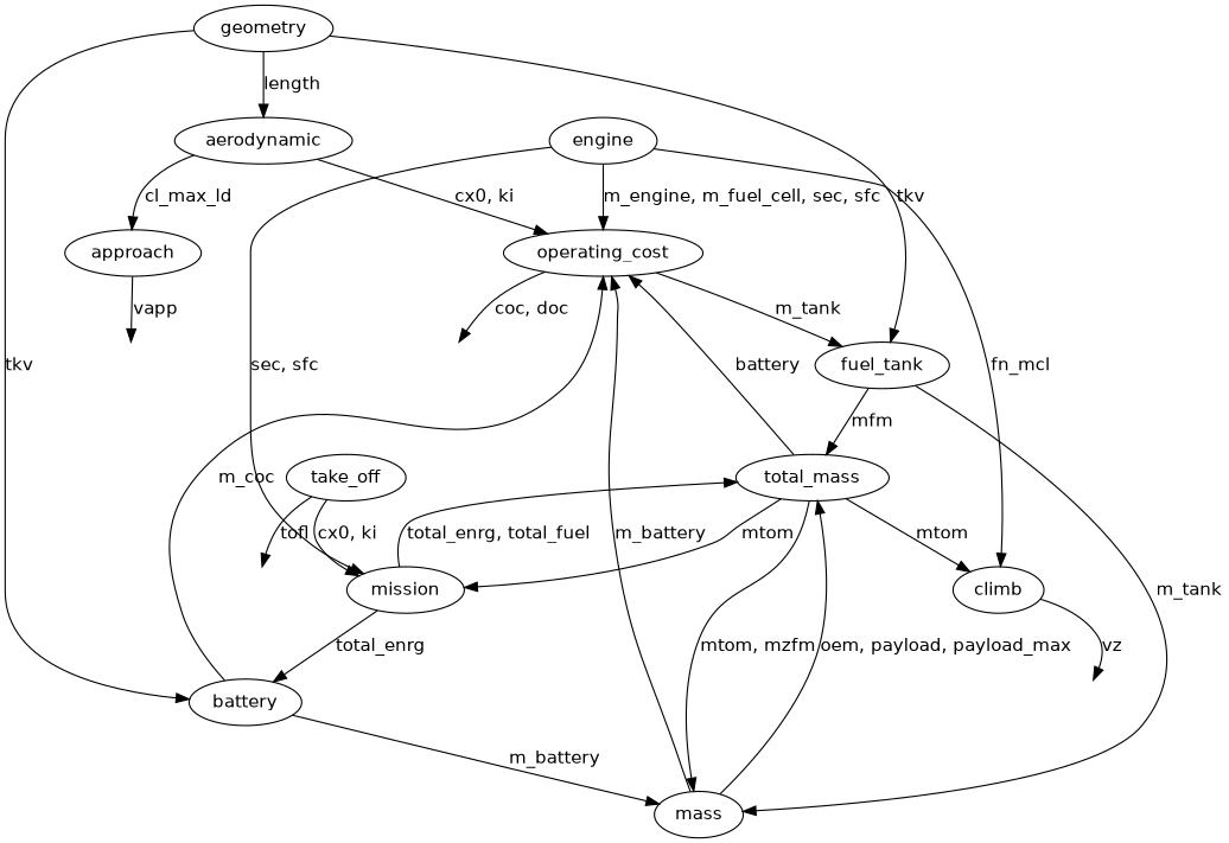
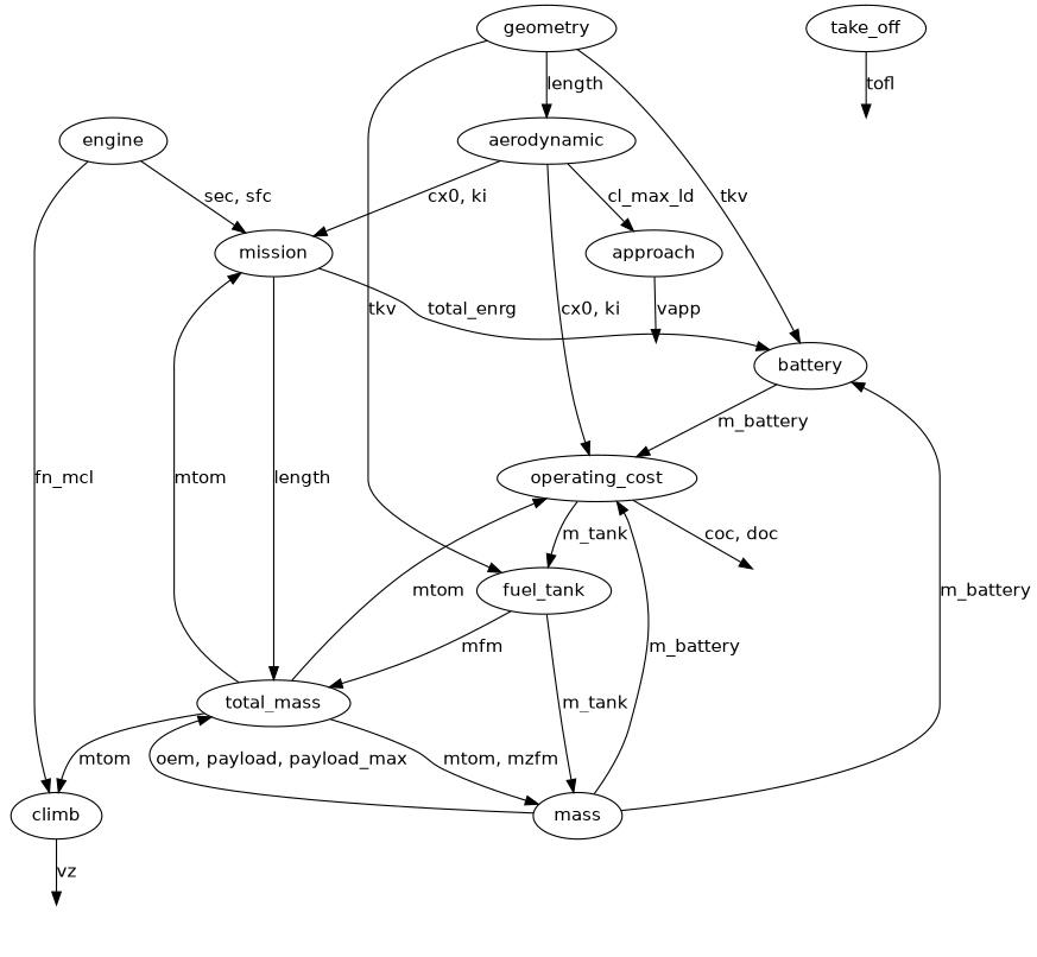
  digraph {
    fontname="DejaVu Sans"
    node [fontname="DejaVu Sans"]
    edge [color=black dir=forward fontcolor=black fontname="DejaVu Sans" penwidth=1.0]
    aerodynamic
    approach
    mission
    operating_cost
    _approach [style=invis]
    _climb [style=invis]
    climb
    battery
    total_mass
    _operating_cost [style=invis]
    fuel_tank
    _take_off [style=invis]
    take_off
    mass
    engine
    geometry
    aerodynamic -> approach [label=cl_max_ld]
-   take_off -> mission [label="cx0, ki"]
+   aerodynamic -> mission [label="cx0, ki"]
    aerodynamic -> operating_cost [label="cx0, ki"]
    approach -> _approach [label=vapp]
    mission -> battery [label=total_enrg]
-   mission -> total_mass [label="total_enrg, total_fuel"]
+   mission -> total_mass [label=length]
    operating_cost -> _operating_cost [label="coc, doc"]
    operating_cost -> fuel_tank [label=m_tank]
    climb -> _climb [label=vz]
-   battery -> operating_cost [label=m_coc]
-   battery -> mass [label=m_battery]
+   battery -> operating_cost [label=m_battery]
+   mass -> battery [label=m_battery]
    total_mass -> mission [label=mtom]
-   total_mass -> operating_cost [label=battery]
+   total_mass -> operating_cost [label=mtom]
    total_mass -> climb [label=mtom]
    total_mass -> mass [label="mtom, mzfm"]
    fuel_tank -> total_mass [label=mfm]
    fuel_tank -> mass [label=m_tank]
    take_off -> _take_off [label=tofl]
    mass -> operating_cost [label=m_battery]
    mass -> total_mass [label="oem, payload, payload_max"]
    engine -> mission [label="sec, sfc"]
-   engine -> operating_cost [label="m_engine, m_fuel_cell, sec, sfc"]
    engine -> climb [label=fn_mcl]
    geometry -> aerodynamic [label=length]
    geometry -> battery [label=tkv]
    geometry -> fuel_tank [label=tkv]
  }
